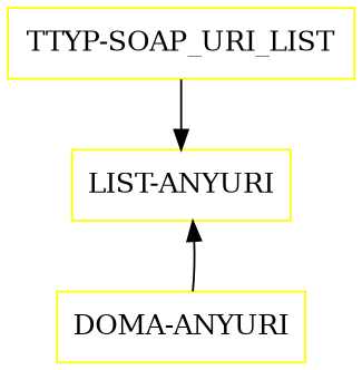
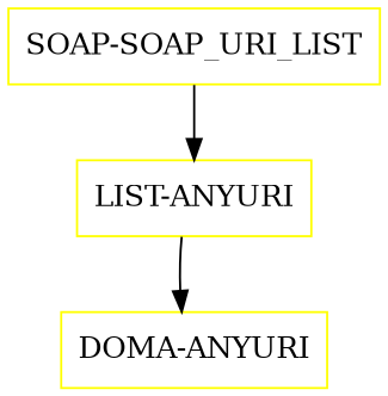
  digraph {
    node [color=yellow shape=box]
    n1 [label="LIST-ANYURI"]
-   "TTYP-SOAP_URI_LIST"
+   "TTYP-SOAP_URI_LIST" [label="SOAP-SOAP_URI_LIST"]
    "DOMA-ANYURI"
-   "DOMA-ANYURI" -> n1
+   n1 -> "DOMA-ANYURI"
    "TTYP-SOAP_URI_LIST" -> n1
  }
